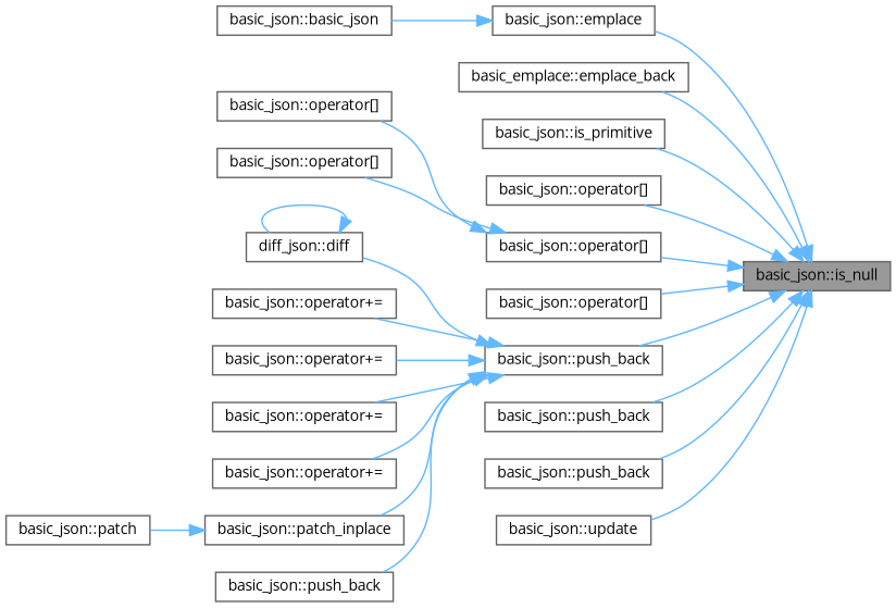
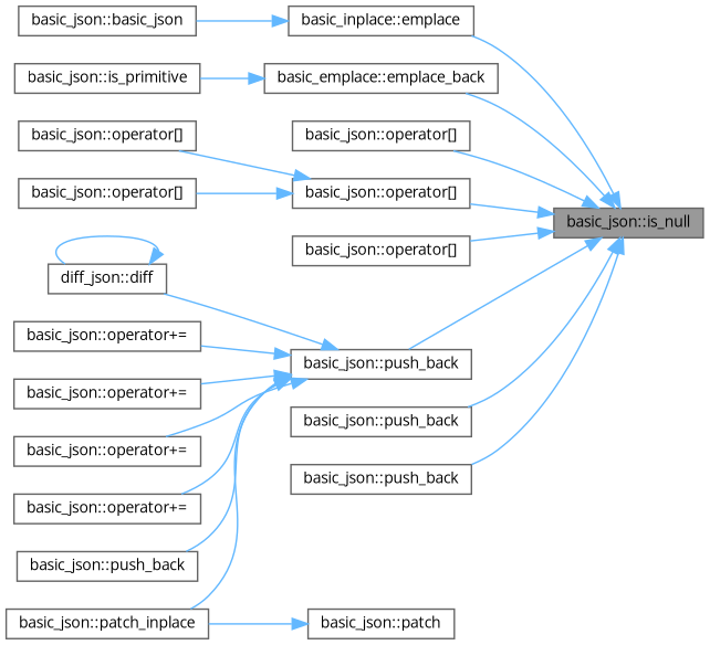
  digraph {
    fontname="Open Sans"
    rankdir=RL
    node [color=grey40 fillcolor=white fontname="Open Sans" fontsize=10 shape=box style=filled]
    edge [color=steelblue1 dir=back fontname="Open Sans" fontsize=10 labelfontname=Helvetica labelfontsize=10 style=solid]
    n1 [color=gray40 fillcolor=grey60 fontcolor=black height=0.2 label="basic_json::is_null" width=0.4]
-   n2 [height=0.2 label="basic_json::emplace" width=0.4]
+   n2 [height=0.2 label="basic_inplace::emplace" width=0.4]
    n3 [height=0.2 label="basic_emplace::emplace_back" width=0.4]
    n4 [height=0.2 label="basic_json::is_primitive" width=0.4]
    n5 [height=0.2 label="basic_json::operator[]" width=0.4]
    n6 [height=0.2 label="basic_json::operator[]" width=0.4]
    n7 [height=0.2 label="basic_json::operator[]" width=0.4]
    n8 [height=0.2 label="basic_json::push_back" width=0.4]
    n9 [height=0.2 label="basic_json::push_back" width=0.4]
    n10 [height=0.2 label="basic_json::push_back" width=0.4]
-   n11 [height=0.2 label="basic_json::update" width=0.4]
    n12 [height=0.2 label="basic_json::basic_json" width=0.4]
    n13 [height=0.2 label="basic_json::operator[]" width=0.4]
    n14 [height=0.2 label="basic_json::operator[]" width=0.4]
    n15 [height=0.2 label="diff_json::diff" width=0.4]
    n16 [height=0.2 label="basic_json::operator+=" width=0.4]
    n17 [height=0.2 label="basic_json::operator+=" width=0.4]
    n18 [height=0.2 label="basic_json::operator+=" width=0.4]
    n19 [height=0.2 label="basic_json::operator+=" width=0.4]
    n20 [height=0.2 label="basic_json::patch_inplace" width=0.4]
    n21 [height=0.2 label="basic_json::push_back" width=0.4]
    n22 [height=0.2 label="basic_json::patch" width=0.4]
    n1 -> n2
    n1 -> n3
-   n1 -> n4
+   n3 -> n4
    n1 -> n5
    n1 -> n6
    n1 -> n7
    n1 -> n8
    n1 -> n9
    n1 -> n10
-   n1 -> n11
    n2 -> n12
    n6 -> n13
    n6 -> n14
    n8 -> n15
    n8 -> n16
    n8 -> n17
    n8 -> n18
    n8 -> n19
    n8 -> n20
    n8 -> n21
    n15 -> n15
-   n20 -> n22
+   n22 -> n20
  }
